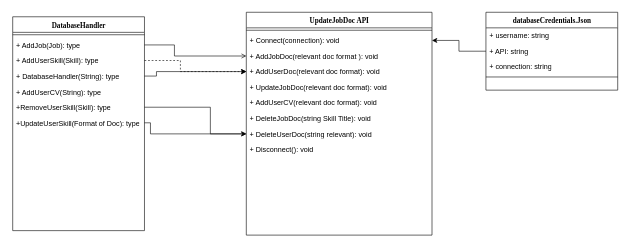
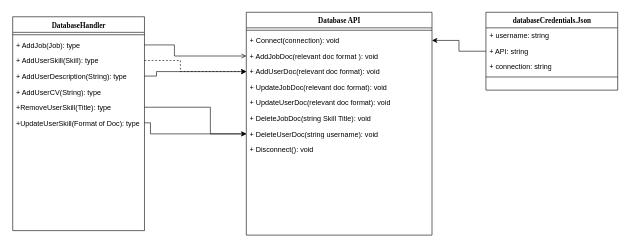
  <mxCell id="0" />
  <mxCell id="1" parent="0" />
- <mxCell id="2" value="UpdateJobDoc API" style="swimlane;html=1;fontStyle=1;align=center;verticalAlign=top;childLayout=stackLayout;horizontal=1;startSize=26;horizontalStack=0;resizeParent=1;resizeLast=0;collapsible=1;marginBottom=0;swimlaneFillColor=#ffffff;rounded=0;shadow=0;comic=0;labelBackgroundColor=none;strokeWidth=1;fillColor=none;fontFamily=Verdana;fontSize=12" parent="1" vertex="1"><mxGeometry x="410" y="20" width="310" height="372" as="geometry" /></mxCell>
+ <mxCell id="2" value="Database API" style="swimlane;html=1;fontStyle=1;align=center;verticalAlign=top;childLayout=stackLayout;horizontal=1;startSize=26;horizontalStack=0;resizeParent=1;resizeLast=0;collapsible=1;marginBottom=0;swimlaneFillColor=#ffffff;rounded=0;shadow=0;comic=0;labelBackgroundColor=none;strokeWidth=1;fillColor=none;fontFamily=Verdana;fontSize=12" parent="1" vertex="1"><mxGeometry x="410" y="20" width="310" height="372" as="geometry" /></mxCell>
  <mxCell id="3" value="" style="line;html=1;strokeWidth=1;fillColor=none;align=left;verticalAlign=middle;spacingTop=-1;spacingLeft=3;spacingRight=3;rotatable=0;labelPosition=right;points=[];portConstraint=eastwest;" parent="2" vertex="1"><mxGeometry y="26" width="310" height="8" as="geometry" /></mxCell>
  <mxCell id="4" value="+ Connect(connection): void" style="text;html=1;strokeColor=none;fillColor=none;align=left;verticalAlign=top;spacingLeft=4;spacingRight=4;whiteSpace=wrap;overflow=hidden;rotatable=0;points=[[0,0.5],[1,0.5]];portConstraint=eastwest;" parent="2" vertex="1"><mxGeometry y="34" width="310" height="26" as="geometry" /></mxCell>
  <mxCell id="5" value="+ AddJobDoc(relevant doc format ): void&amp;nbsp;" style="text;html=1;strokeColor=none;fillColor=none;align=left;verticalAlign=top;spacingLeft=4;spacingRight=4;whiteSpace=wrap;overflow=hidden;rotatable=0;points=[[0,0.5],[1,0.5]];portConstraint=eastwest;" parent="2" vertex="1"><mxGeometry y="60" width="310" height="26" as="geometry" /></mxCell>
  <mxCell id="6" value="+ AddUserDoc(relevant doc format): void&amp;nbsp;" style="text;html=1;strokeColor=none;fillColor=none;align=left;verticalAlign=top;spacingLeft=4;spacingRight=4;whiteSpace=wrap;overflow=hidden;rotatable=0;points=[[0,0.5],[1,0.5]];portConstraint=eastwest;" vertex="1" parent="2"><mxGeometry y="86" width="310" height="26" as="geometry" /></mxCell>
  <mxCell id="7" value="+ UpdateJobDoc(relevant doc format): void&amp;nbsp;" style="text;html=1;strokeColor=none;fillColor=none;align=left;verticalAlign=top;spacingLeft=4;spacingRight=4;whiteSpace=wrap;overflow=hidden;rotatable=0;points=[[0,0.5],[1,0.5]];portConstraint=eastwest;" vertex="1" parent="2"><mxGeometry y="112" width="310" height="26" as="geometry" /></mxCell>
- <mxCell id="8" value="+ AddUserCV(relevant doc format): void&amp;nbsp;" style="text;html=1;strokeColor=none;fillColor=none;align=left;verticalAlign=top;spacingLeft=4;spacingRight=4;whiteSpace=wrap;overflow=hidden;rotatable=0;points=[[0,0.5],[1,0.5]];portConstraint=eastwest;" vertex="1" parent="2"><mxGeometry y="138" width="310" height="26" as="geometry" /></mxCell>
+ <mxCell id="8" value="+ UpdateUserDoc(relevant doc format): void&amp;nbsp;" style="text;html=1;strokeColor=none;fillColor=none;align=left;verticalAlign=top;spacingLeft=4;spacingRight=4;whiteSpace=wrap;overflow=hidden;rotatable=0;points=[[0,0.5],[1,0.5]];portConstraint=eastwest;" vertex="1" parent="2"><mxGeometry y="138" width="310" height="26" as="geometry" /></mxCell>
  <mxCell id="9" value="+ DeleteJobDoc(string Skill Title): void&amp;nbsp;" style="text;html=1;strokeColor=none;fillColor=none;align=left;verticalAlign=top;spacingLeft=4;spacingRight=4;whiteSpace=wrap;overflow=hidden;rotatable=0;points=[[0,0.5],[1,0.5]];portConstraint=eastwest;" vertex="1" parent="2"><mxGeometry y="164" width="310" height="26" as="geometry" /></mxCell>
- <mxCell id="10" value="+ DeleteUserDoc(string relevant): void&amp;nbsp;" style="text;html=1;strokeColor=none;fillColor=none;align=left;verticalAlign=top;spacingLeft=4;spacingRight=4;whiteSpace=wrap;overflow=hidden;rotatable=0;points=[[0,0.5],[1,0.5]];portConstraint=eastwest;" vertex="1" parent="2"><mxGeometry y="190" width="310" height="26" as="geometry" /></mxCell>
+ <mxCell id="10" value="+ DeleteUserDoc(string username): void&amp;nbsp;" style="text;html=1;strokeColor=none;fillColor=none;align=left;verticalAlign=top;spacingLeft=4;spacingRight=4;whiteSpace=wrap;overflow=hidden;rotatable=0;points=[[0,0.5],[1,0.5]];portConstraint=eastwest;" vertex="1" parent="2"><mxGeometry y="190" width="310" height="26" as="geometry" /></mxCell>
  <mxCell id="11" value="+ Disconnect(): void" style="text;html=1;strokeColor=none;fillColor=none;align=left;verticalAlign=top;spacingLeft=4;spacingRight=4;whiteSpace=wrap;overflow=hidden;rotatable=0;points=[[0,0.5],[1,0.5]];portConstraint=eastwest;" vertex="1" parent="2"><mxGeometry y="216" width="310" height="26" as="geometry" /></mxCell>
  <mxCell id="12" value="DatabaseHandler" style="swimlane;html=1;fontStyle=1;align=center;verticalAlign=top;childLayout=stackLayout;horizontal=1;startSize=26;horizontalStack=0;resizeParent=1;resizeLast=0;collapsible=1;marginBottom=0;swimlaneFillColor=#ffffff;rounded=0;shadow=0;comic=0;labelBackgroundColor=none;strokeWidth=1;fillColor=none;fontFamily=Verdana;fontSize=12" parent="1" vertex="1"><mxGeometry x="20" y="27.5" width="220" height="357" as="geometry" /></mxCell>
  <mxCell id="13" value="" style="line;html=1;strokeWidth=1;fillColor=none;align=left;verticalAlign=middle;spacingTop=-1;spacingLeft=3;spacingRight=3;rotatable=0;labelPosition=right;points=[];portConstraint=eastwest;" parent="12" vertex="1"><mxGeometry y="26" width="220" height="8" as="geometry" /></mxCell>
  <mxCell id="14" value="+ AddJob(Job): type" style="text;html=1;strokeColor=none;fillColor=none;align=left;verticalAlign=top;spacingLeft=4;spacingRight=4;whiteSpace=wrap;overflow=hidden;rotatable=0;points=[[0,0.5],[1,0.5]];portConstraint=eastwest;" parent="12" vertex="1"><mxGeometry y="34" width="220" height="26" as="geometry" /></mxCell>
  <mxCell id="15" value="+ AddUserSkill(Skill): type" style="text;html=1;strokeColor=none;fillColor=none;align=left;verticalAlign=top;spacingLeft=4;spacingRight=4;whiteSpace=wrap;overflow=hidden;rotatable=0;points=[[0,0.5],[1,0.5]];portConstraint=eastwest;" parent="12" vertex="1"><mxGeometry y="60" width="220" height="26" as="geometry" /></mxCell>
- <mxCell id="16" value="+ DatabaseHandler(String): type" style="text;html=1;strokeColor=none;fillColor=none;align=left;verticalAlign=top;spacingLeft=4;spacingRight=4;whiteSpace=wrap;overflow=hidden;rotatable=0;points=[[0,0.5],[1,0.5]];portConstraint=eastwest;" vertex="1" parent="12"><mxGeometry y="86" width="220" height="26" as="geometry" /></mxCell>
+ <mxCell id="16" value="+ AddUserDescription(String): type" style="text;html=1;strokeColor=none;fillColor=none;align=left;verticalAlign=top;spacingLeft=4;spacingRight=4;whiteSpace=wrap;overflow=hidden;rotatable=0;points=[[0,0.5],[1,0.5]];portConstraint=eastwest;" vertex="1" parent="12"><mxGeometry y="86" width="220" height="26" as="geometry" /></mxCell>
  <mxCell id="17" value="+ AddUserCV(String): type" style="text;html=1;strokeColor=none;fillColor=none;align=left;verticalAlign=top;spacingLeft=4;spacingRight=4;whiteSpace=wrap;overflow=hidden;rotatable=0;points=[[0,0.5],[1,0.5]];portConstraint=eastwest;" vertex="1" parent="12"><mxGeometry y="112" width="220" height="26" as="geometry" /></mxCell>
- <mxCell id="18" value="+RemoveUserSkill(Skill): type" style="text;html=1;strokeColor=none;fillColor=none;align=left;verticalAlign=top;spacingLeft=4;spacingRight=4;whiteSpace=wrap;overflow=hidden;rotatable=0;points=[[0,0.5],[1,0.5]];portConstraint=eastwest;" parent="12" vertex="1"><mxGeometry y="138" width="220" height="26" as="geometry" /></mxCell>
+ <mxCell id="18" value="+RemoveUserSkill(Title): type" style="text;html=1;strokeColor=none;fillColor=none;align=left;verticalAlign=top;spacingLeft=4;spacingRight=4;whiteSpace=wrap;overflow=hidden;rotatable=0;points=[[0,0.5],[1,0.5]];portConstraint=eastwest;" parent="12" vertex="1"><mxGeometry y="138" width="220" height="26" as="geometry" /></mxCell>
  <mxCell id="19" value="+UpdateUserSkill(Format of Doc): type" style="text;html=1;strokeColor=none;fillColor=none;align=left;verticalAlign=top;spacingLeft=4;spacingRight=4;whiteSpace=wrap;overflow=hidden;rotatable=0;points=[[0,0.5],[1,0.5]];portConstraint=eastwest;" vertex="1" parent="12"><mxGeometry y="164" width="220" height="26" as="geometry" /></mxCell>
  <mxCell id="20" style="edgeStyle=orthogonalEdgeStyle;rounded=0;orthogonalLoop=1;jettySize=auto;html=1;entryX=0;entryY=0.5;entryDx=0;entryDy=0;endArrow=open;" edge="1" parent="1" source="14" target="5"><mxGeometry relative="1" as="geometry"><Array as="points"><mxPoint x="290" y="75" /><mxPoint x="290" y="93" /></Array></mxGeometry></mxCell>
  <mxCell id="21" style="edgeStyle=orthogonalEdgeStyle;rounded=0;orthogonalLoop=1;jettySize=auto;html=1;entryX=0;entryY=0.5;entryDx=0;entryDy=0;dashed=1;" edge="1" parent="1" source="15" target="6"><mxGeometry relative="1" as="geometry"><Array as="points"><mxPoint x="300" y="101" /><mxPoint x="300" y="119" /></Array></mxGeometry></mxCell>
  <mxCell id="22" style="edgeStyle=orthogonalEdgeStyle;rounded=0;orthogonalLoop=1;jettySize=auto;html=1;entryX=0;entryY=0.5;entryDx=0;entryDy=0;endArrow=open;" edge="1" parent="1" source="18" target="10"><mxGeometry relative="1" as="geometry"><Array as="points"><mxPoint x="350" y="179" /><mxPoint x="350" y="223" /></Array></mxGeometry></mxCell>
  <mxCell id="23" style="edgeStyle=orthogonalEdgeStyle;rounded=0;orthogonalLoop=1;jettySize=auto;html=1;" edge="1" parent="1" source="19"><mxGeometry relative="1" as="geometry"><mxPoint x="410" y="223" as="targetPoint" /><Array as="points"><mxPoint x="250" y="205" /><mxPoint x="250" y="223" /></Array></mxGeometry></mxCell>
  <mxCell id="24" style="edgeStyle=orthogonalEdgeStyle;rounded=0;orthogonalLoop=1;jettySize=auto;html=1;entryX=0;entryY=0.5;entryDx=0;entryDy=0;" edge="1" parent="1" source="16" target="6"><mxGeometry relative="1" as="geometry"><Array as="points"><mxPoint x="260" y="127" /><mxPoint x="260" y="119" /></Array></mxGeometry></mxCell>
  <mxCell id="25" value="databaseCredentials.Json" style="swimlane;html=1;fontStyle=1;align=center;verticalAlign=top;childLayout=stackLayout;horizontal=1;startSize=26;horizontalStack=0;resizeParent=1;resizeLast=0;collapsible=1;marginBottom=0;swimlaneFillColor=#ffffff;rounded=0;shadow=0;comic=0;labelBackgroundColor=none;strokeWidth=1;fillColor=none;fontFamily=Verdana;fontSize=12" vertex="1" parent="1"><mxGeometry x="810" y="20" width="220" height="130" as="geometry" /></mxCell>
  <mxCell id="26" value="+ username: string" style="text;html=1;strokeColor=none;fillColor=none;align=left;verticalAlign=top;spacingLeft=4;spacingRight=4;whiteSpace=wrap;overflow=hidden;rotatable=0;points=[[0,0.5],[1,0.5]];portConstraint=eastwest;" vertex="1" parent="25"><mxGeometry y="26" width="220" height="26" as="geometry" /></mxCell>
  <mxCell id="27" value="+ API: string" style="text;html=1;strokeColor=none;fillColor=none;align=left;verticalAlign=top;spacingLeft=4;spacingRight=4;whiteSpace=wrap;overflow=hidden;rotatable=0;points=[[0,0.5],[1,0.5]];portConstraint=eastwest;" vertex="1" parent="25"><mxGeometry y="52" width="220" height="26" as="geometry" /></mxCell>
  <mxCell id="28" value="+ connection: string" style="text;html=1;strokeColor=none;fillColor=none;align=left;verticalAlign=top;spacingLeft=4;spacingRight=4;whiteSpace=wrap;overflow=hidden;rotatable=0;points=[[0,0.5],[1,0.5]];portConstraint=eastwest;" vertex="1" parent="25"><mxGeometry y="78" width="220" height="26" as="geometry" /></mxCell>
  <mxCell id="29" value="" style="line;html=1;strokeWidth=1;fillColor=none;align=left;verticalAlign=middle;spacingTop=-1;spacingLeft=3;spacingRight=3;rotatable=0;labelPosition=right;points=[];portConstraint=eastwest;" vertex="1" parent="25"><mxGeometry y="104" width="220" height="8" as="geometry" /></mxCell>
  <mxCell id="30" style="edgeStyle=orthogonalEdgeStyle;rounded=0;orthogonalLoop=1;jettySize=auto;html=1;entryX=1;entryY=0.5;entryDx=0;entryDy=0;" edge="1" parent="1" source="27" target="4"><mxGeometry relative="1" as="geometry" /></mxCell>
